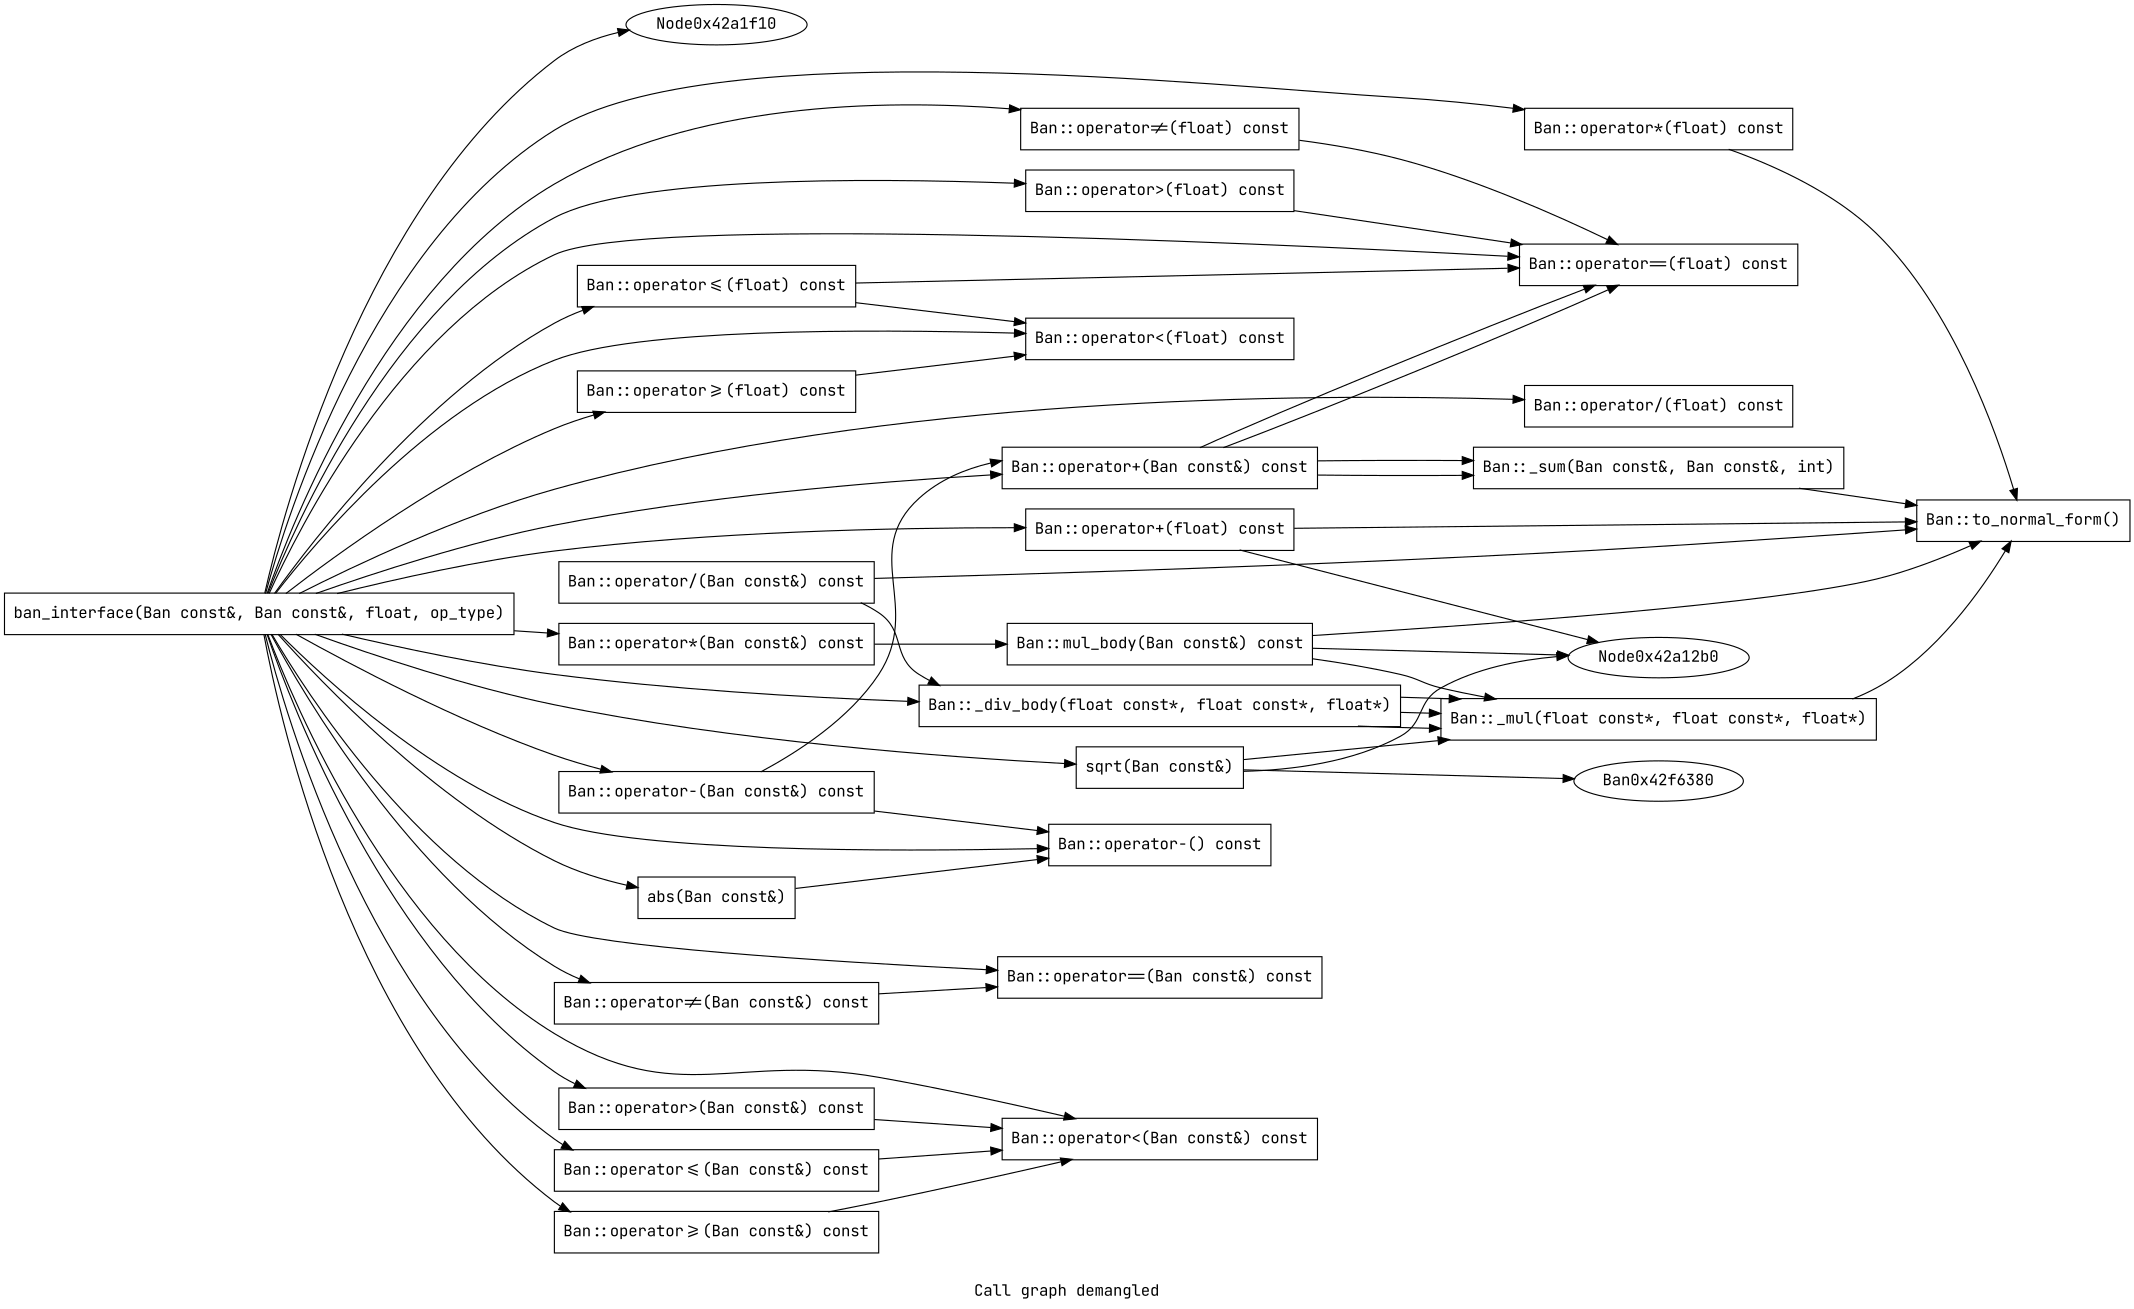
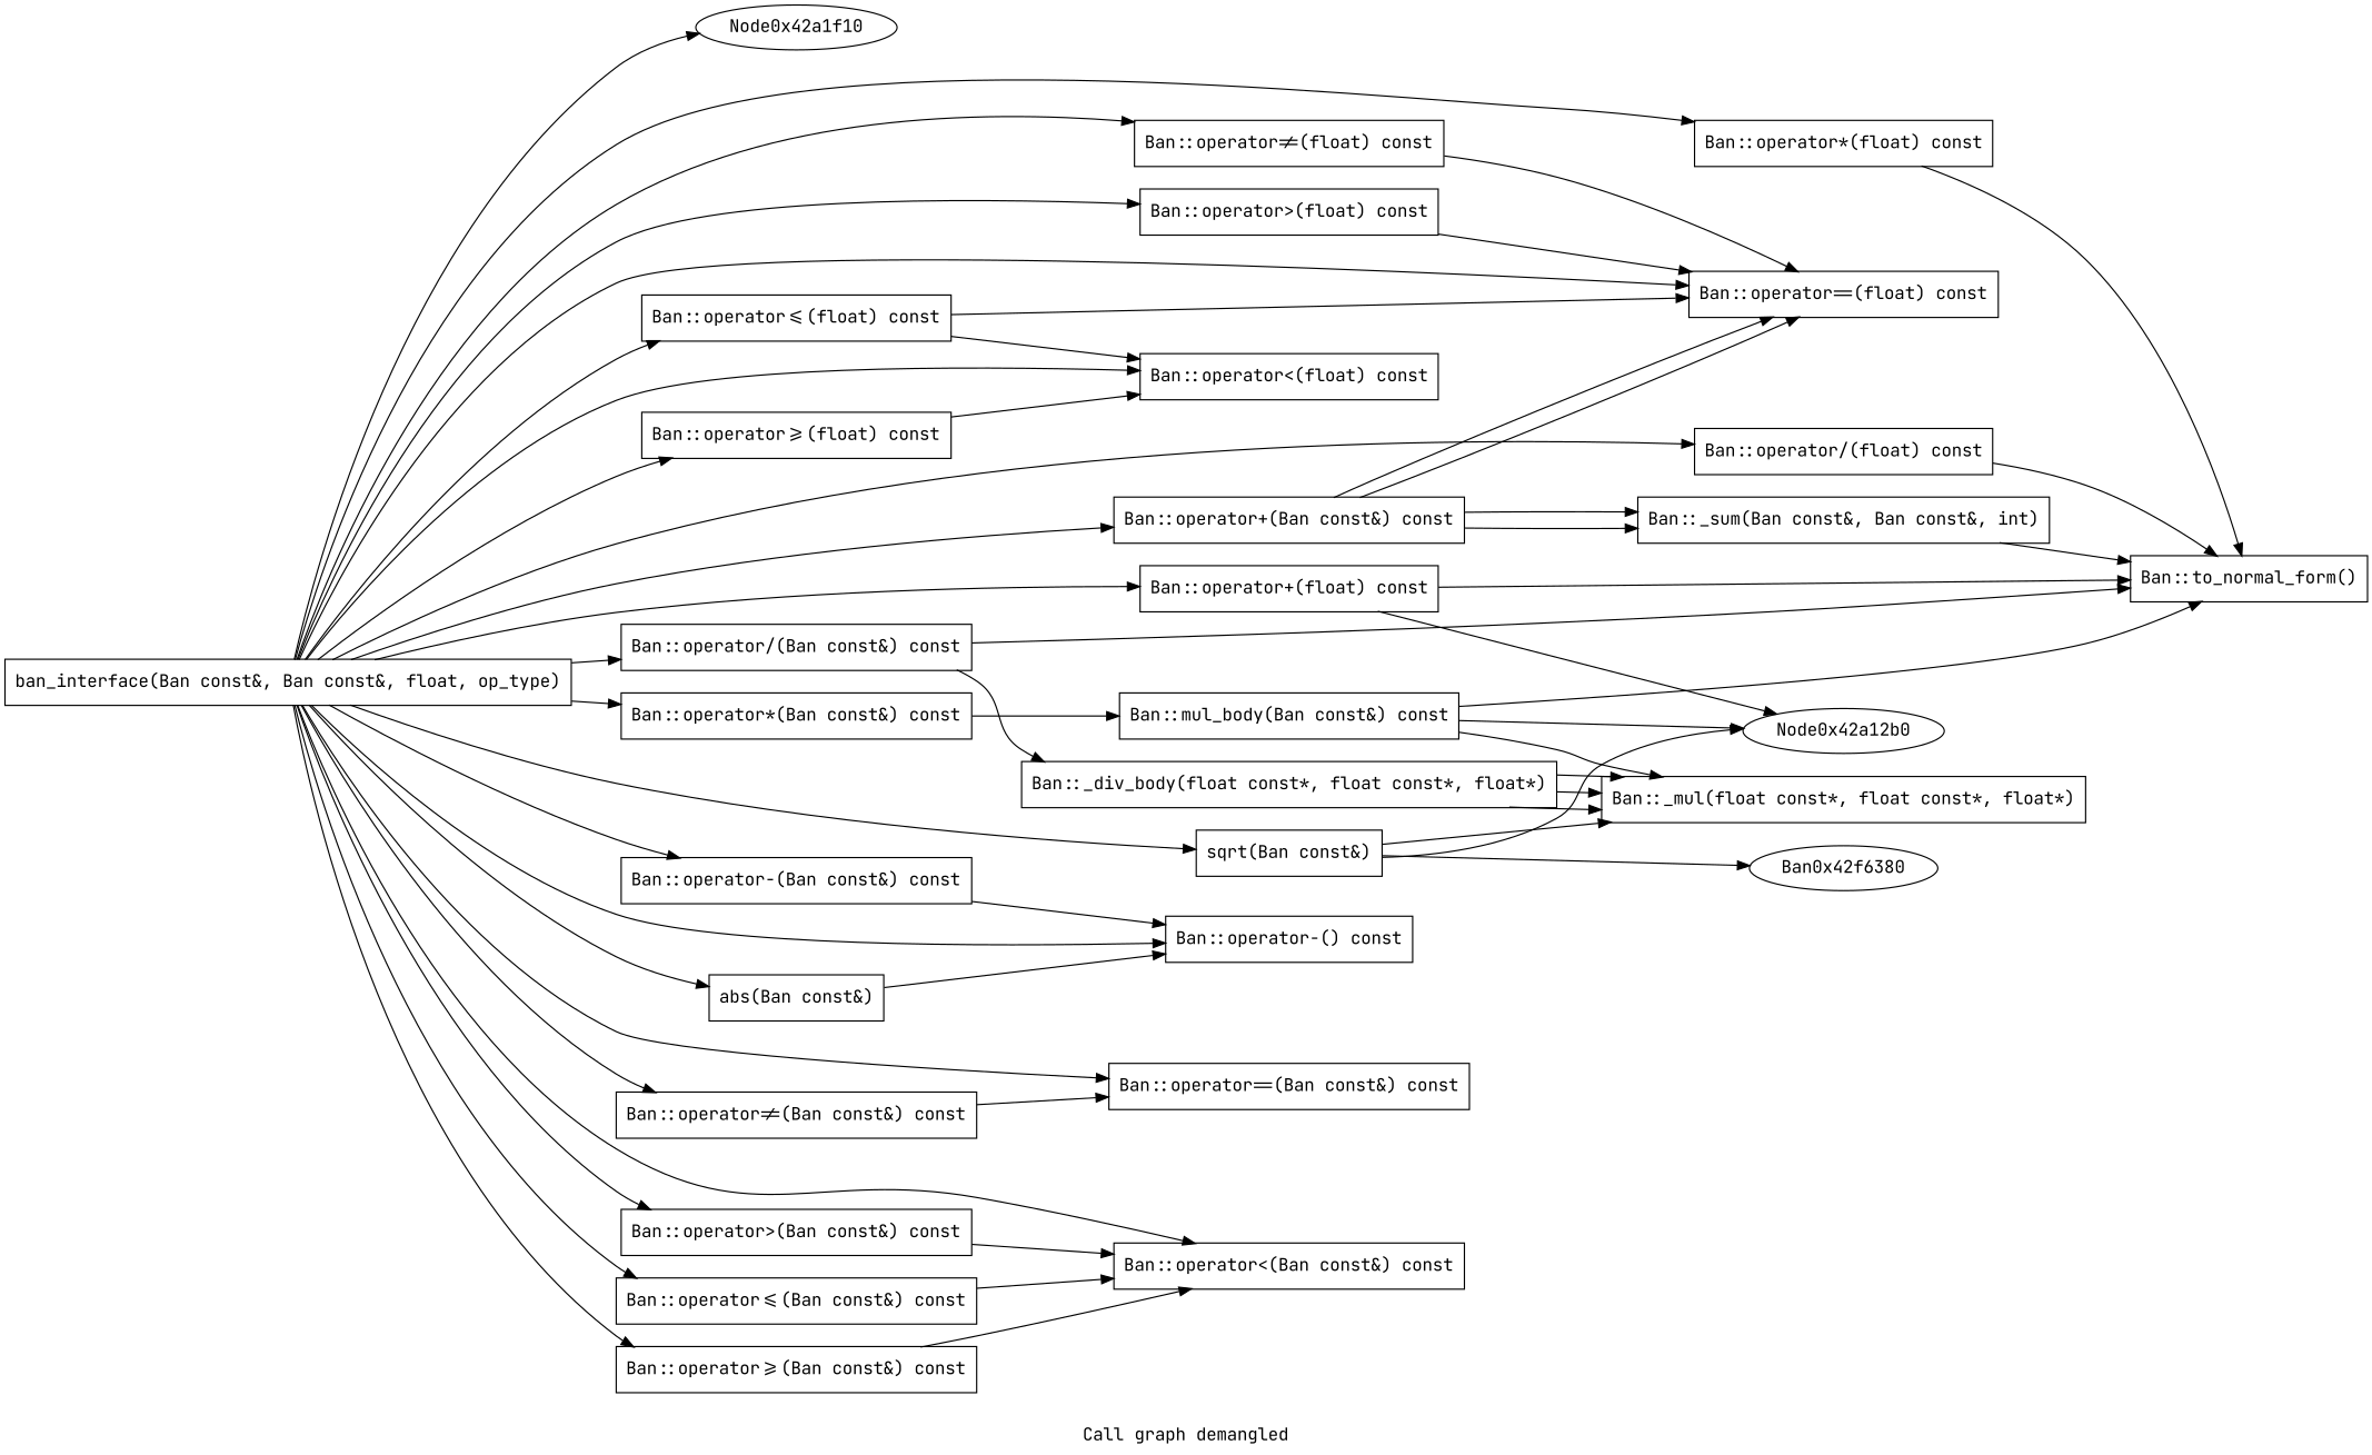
  digraph {
    fontname="JetBrains Mono"
    label="Call graph demangled"
    rankdir=LR
    node [filename="../../../../../src/ban_s3.cpp" fontname="JetBrains Mono" shape=record]
    edge [fontname="JetBrains Mono"]
    n1 [demanglename=ban_interface fid=1 filename="../../../../../src/ban_interface.cpp" label="{ban_interface(Ban const&, Ban const&, float, op_type)}" linenumber=4 manglename=_Z13ban_interfaceRK3BanS1_f7op_type]
    n2 [label=Node0x42a1f10 filename="" shape=""]
    n3 [demanglename="Ban::operator+" fid=2 label="{Ban::operator+(Ban const&) const}" linenumber=79 manglename=_ZNK3BanplERKS_]
    n4 [demanglename="Ban::operator-" fid=6 label="{Ban::operator-() const}" linenumber=104 manglename=_ZNK3BanngEv]
    n5 [demanglename="Ban::operator-" fid=7 filename="../../../../../src/ban_s3.h" label="{Ban::operator-(Ban const&) const}" linenumber=63 manglename=_ZNK3BanmiERKS_]
    n6 [demanglename="Ban::operator*" fid=8 label="{Ban::operator*(Ban const&) const}" linenumber=131 manglename=_ZNK3BanmlERKS_]
    n7 [demanglename="Ban::operator/" fid=11 label="{Ban::operator/(Ban const&) const}" linenumber=162 manglename=_ZNK3BandvERKS_]
    n8 [demanglename=abs fid=13 label="{abs(Ban const&)}" linenumber=256 manglename=_Z3absRK3Ban]
    n9 [demanglename=sqrt fid=14 label="{sqrt(Ban const&)}" linenumber=263 manglename=_Z4sqrtRK3Ban]
    n10 [demanglename="Ban::operator==" fid=15 label="{Ban::operator==(Ban const&) const}" linenumber=22 manglename=_ZNK3BaneqERKS_]
    n11 [demanglename="Ban::operator!=" fid=16 filename="../../../../../src/ban_s3.h" label="{Ban::operator!=(Ban const&) const}" linenumber=75 manglename=_ZNK3BanneERKS_]
    n12 [demanglename="Ban::operator\<" fid=17 label="{Ban::operator\<(Ban const&) const}" linenumber=197 manglename=_ZNK3BanltERKS_]
    n13 [demanglename="Ban::operator\>" fid=18 filename="../../../../../src/ban_s3.h" label="{Ban::operator\>(Ban const&) const}" linenumber=77 manglename=_ZNK3BangtERKS_]
    n14 [demanglename="Ban::operator\<=" fid=19 filename="../../../../../src/ban_s3.h" label="{Ban::operator\<=(Ban const&) const}" linenumber=78 manglename=_ZNK3BanleERKS_]
    n15 [demanglename="Ban::operator\>=" fid=20 filename="../../../../../src/ban_s3.h" label="{Ban::operator\>=(Ban const&) const}" linenumber=79 manglename=_ZNK3BangeERKS_]
    n16 [demanglename="Ban::operator+" fid=21 label="{Ban::operator+(float) const}" linenumber=290 manglename=_ZNK3BanplEf]
    n17 [demanglename="Ban::operator*" fid=23 label="{Ban::operator*(float) const}" linenumber=331 manglename=_ZNK3BanmlEf]
    n18 [demanglename="Ban::operator/" fid=24 label="{Ban::operator/(float) const}" linenumber=343 manglename=_ZNK3BandvEf]
    n19 [demanglename="Ban::operator==" fid=3 label="{Ban::operator==(float) const}" linenumber=26 manglename=_ZNK3BaneqEf]
    n20 [demanglename="Ban::operator!=" fid=25 filename="../../../../../src/ban_s3.h" label="{Ban::operator!=(float) const}" linenumber=88 manglename=_ZNK3BanneEf]
    n21 [demanglename="Ban::operator\<" fid=26 label="{Ban::operator\<(float) const}" linenumber=232 manglename=_ZNK3BanltEf]
    n22 [demanglename="Ban::operator\>" fid=27 filename="../../../../../src/ban_s3.h" label="{Ban::operator\>(float) const}" linenumber=90 manglename=_ZNK3BangtEf]
    n23 [demanglename="Ban::operator\<=" fid=28 filename="../../../../../src/ban_s3.h" label="{Ban::operator\<=(float) const}" linenumber=91 manglename=_ZNK3BanleEf]
    n24 [demanglename="Ban::operator\>=" fid=29 filename="../../../../../src/ban_s3.h" label="{Ban::operator\>=(float) const}" linenumber=92 manglename=_ZNK3BangeEf]
    n25 [demanglename="Ban::_sum" fid=4 label="{Ban::_sum(Ban const&, Ban const&, int)}" linenumber=55 manglename=_ZN3Ban4_sumERKS_S1_i]
    n26 [demanglename="Ban::mul_body" fid=9 label="{Ban::mul_body(Ban const&) const}" linenumber=119 manglename=_ZNK3Ban8mul_bodyERKS_]
    n27 [demanglename="Ban::to_normal_form" fid=5 label="{Ban::to_normal_form()}" linenumber=31 manglename=_ZN3Ban14to_normal_formEv]
    n28 [demanglename="Ban::_div_body" fid=12 label="{Ban::_div_body(float const*, float const*, float*)}" linenumber=135 manglename=_ZN3Ban9_div_bodyEPKfS1_Pf]
    n29 [demanglename="Ban::_mul" fid=10 label="{Ban::_mul(float const*, float const*, float*)}" linenumber=113 manglename=_ZN3Ban4_mulEPKfS1_Pf]
    Node0x42a12b0 [filename="" shape=""]
    n31 [label=Ban0x42f6380 filename="" shape=""]
    n1 -> n2
    n1 -> n3
    n1 -> n4
    n1 -> n5
    n1 -> n6
-   n1 -> n28
+   n1 -> n7
    n1 -> n8
    n1 -> n9
    n1 -> n10
    n1 -> n11
    n1 -> n12
    n1 -> n13
    n1 -> n14
    n1 -> n15
    n1 -> n16
    n1 -> n17
    n1 -> n18
    n1 -> n19
    n1 -> n20
    n1 -> n21
    n1 -> n22
    n1 -> n23
    n1 -> n24
    n3 -> n19
    n3 -> n19
    n3 -> n25
    n3 -> n25
-   n5 -> n3
    n5 -> n4
    n6 -> n26
    n7 -> n27
    n7 -> n28
    n8 -> n4
    n9 -> n29
    n9 -> Node0x42a12b0
    n9 -> n31
    n11 -> n10
    n13 -> n12
    n14 -> n12
    n15 -> n12
    n16 -> n27
    n16 -> Node0x42a12b0
    n17 -> n27
-   n29 -> n27
+   n18 -> n27
    n20 -> n19
    n22 -> n19
    n23 -> n19
    n23 -> n21
    n24 -> n21
    n25 -> n27
    n26 -> n27
    n26 -> n29
    n26 -> Node0x42a12b0
    n28 -> n29
    n28 -> n29
    n28 -> n29
  }
